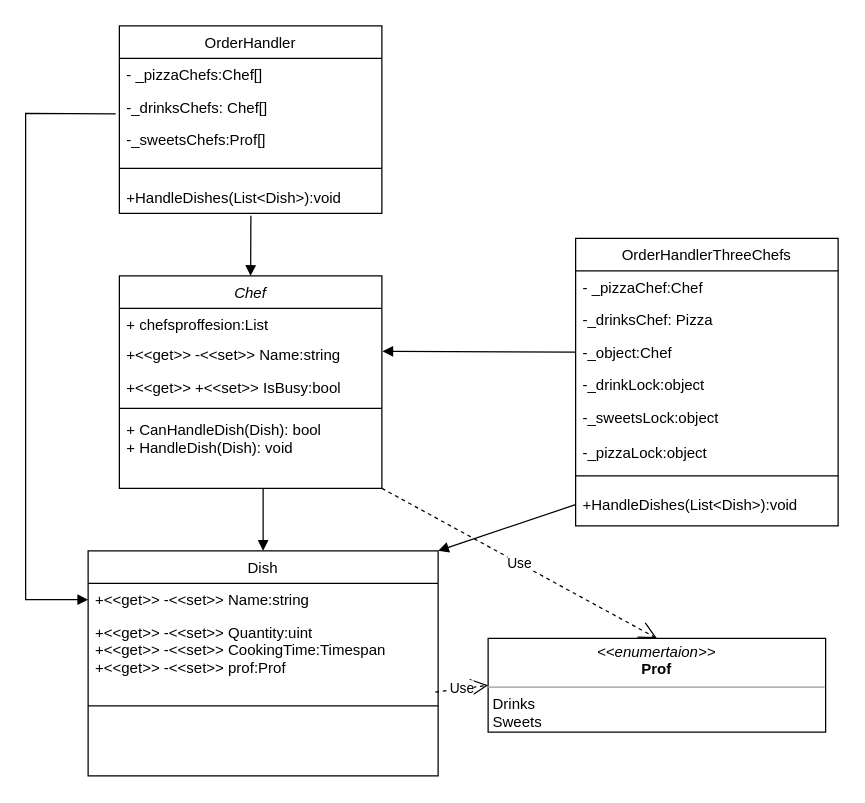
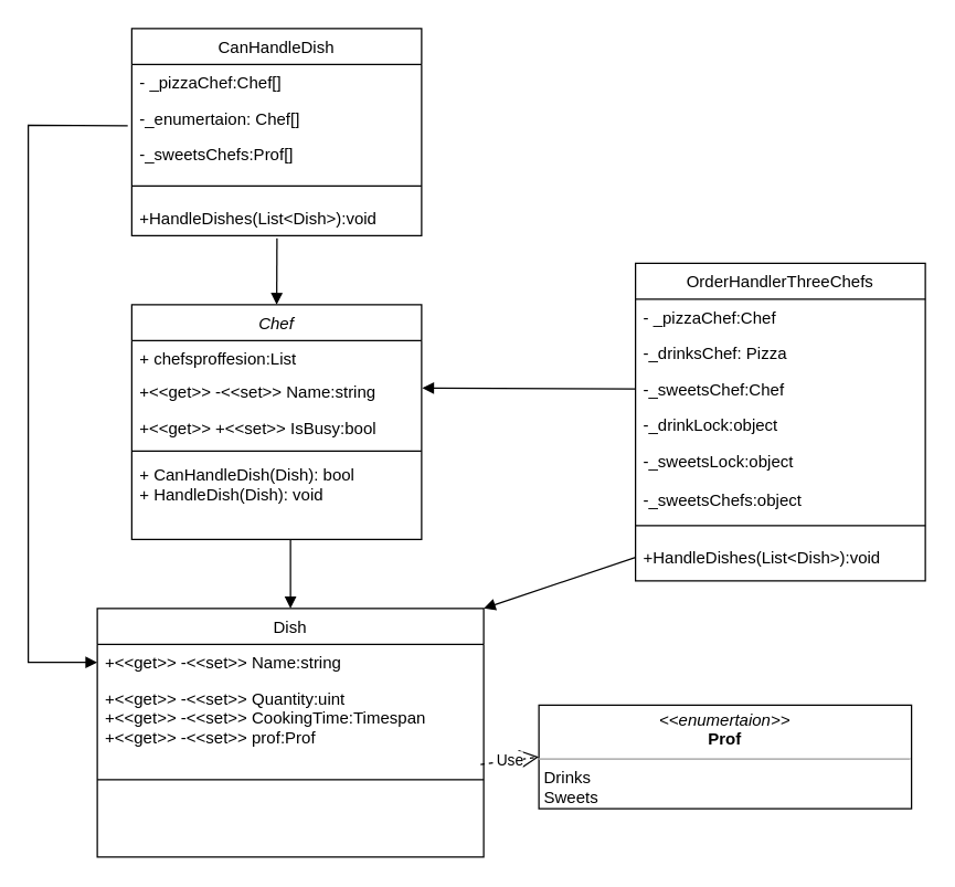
  <mxCell id="0" />
  <mxCell id="1" parent="0" />
  <mxCell id="2" value="Chef&#10;" style="swimlane;fontStyle=2;align=center;verticalAlign=top;childLayout=stackLayout;horizontal=1;startSize=26;horizontalStack=0;resizeParent=1;resizeLast=0;collapsible=1;marginBottom=0;rounded=0;shadow=0;strokeWidth=1;" parent="1" vertex="1"><mxGeometry x="95" y="220" width="210" height="170" as="geometry"><mxRectangle x="230" y="140" width="160" height="26" as="alternateBounds" /></mxGeometry></mxCell>
  <mxCell id="3" value="+ chefsproffesion:List" style="text;align=left;verticalAlign=top;spacingLeft=4;spacingRight=4;overflow=hidden;rotatable=0;points=[[0,0.5],[1,0.5]];portConstraint=eastwest;rounded=0;shadow=0;html=0;" parent="2" vertex="1"><mxGeometry y="26" width="210" height="24" as="geometry" /></mxCell>
  <mxCell id="4" value="+&lt;&lt;get&gt;&gt; -&lt;&lt;set&gt;&gt; Name:string" style="text;align=left;verticalAlign=top;spacingLeft=4;spacingRight=4;overflow=hidden;rotatable=0;points=[[0,0.5],[1,0.5]];portConstraint=eastwest;" parent="2" vertex="1"><mxGeometry y="50" width="210" height="26" as="geometry" /></mxCell>
  <mxCell id="5" value="+&lt;&lt;get&gt;&gt; +&lt;&lt;set&gt;&gt; IsBusy:bool&#10;" style="text;align=left;verticalAlign=top;spacingLeft=4;spacingRight=4;overflow=hidden;rotatable=0;points=[[0,0.5],[1,0.5]];portConstraint=eastwest;rounded=0;shadow=0;html=0;" parent="2" vertex="1"><mxGeometry y="76" width="210" height="26" as="geometry" /></mxCell>
  <mxCell id="6" value="" style="line;html=1;strokeWidth=1;align=left;verticalAlign=middle;spacingTop=-1;spacingLeft=3;spacingRight=3;rotatable=0;labelPosition=right;points=[];portConstraint=eastwest;" parent="2" vertex="1"><mxGeometry y="102" width="210" height="8" as="geometry" /></mxCell>
  <mxCell id="7" value="+ CanHandleDish(Dish): bool&#10;+ HandleDish(Dish): void&#10;" style="text;align=left;verticalAlign=top;spacingLeft=4;spacingRight=4;overflow=hidden;rotatable=0;points=[[0,0.5],[1,0.5]];portConstraint=eastwest;" parent="2" vertex="1"><mxGeometry y="110" width="210" height="50" as="geometry" /></mxCell>
  <mxCell id="8" value="Dish&#10;" style="swimlane;fontStyle=0;align=center;verticalAlign=top;childLayout=stackLayout;horizontal=1;startSize=26;horizontalStack=0;resizeParent=1;resizeLast=0;collapsible=1;marginBottom=0;rounded=0;shadow=0;strokeWidth=1;" parent="1" vertex="1"><mxGeometry x="70" y="440" width="280" height="180" as="geometry"><mxRectangle x="130" y="380" width="160" height="26" as="alternateBounds" /></mxGeometry></mxCell>
  <mxCell id="9" value="+&lt;&lt;get&gt;&gt; -&lt;&lt;set&gt;&gt; Name:string" style="text;align=left;verticalAlign=top;spacingLeft=4;spacingRight=4;overflow=hidden;rotatable=0;points=[[0,0.5],[1,0.5]];portConstraint=eastwest;" parent="8" vertex="1"><mxGeometry y="26" width="280" height="26" as="geometry" /></mxCell>
  <mxCell id="10" value="+&lt;&lt;get&gt;&gt; -&lt;&lt;set&gt;&gt; Quantity:uint&#10;+&lt;&lt;get&gt;&gt; -&lt;&lt;set&gt;&gt; CookingTime:Timespan&#10;+&lt;&lt;get&gt;&gt; -&lt;&lt;set&gt;&gt; prof:Prof" style="text;align=left;verticalAlign=top;spacingLeft=4;spacingRight=4;overflow=hidden;rotatable=0;points=[[0,0.5],[1,0.5]];portConstraint=eastwest;rounded=0;shadow=0;html=0;" parent="8" vertex="1"><mxGeometry y="52" width="280" height="68" as="geometry" /></mxCell>
  <mxCell id="11" value="" style="line;html=1;strokeWidth=1;align=left;verticalAlign=middle;spacingTop=-1;spacingLeft=3;spacingRight=3;rotatable=0;labelPosition=right;points=[];portConstraint=eastwest;" parent="8" vertex="1"><mxGeometry y="120" width="280" height="8" as="geometry" /></mxCell>
  <mxCell id="12" value="OrderHandlerThreeChefs&#10;" style="swimlane;fontStyle=0;align=center;verticalAlign=top;childLayout=stackLayout;horizontal=1;startSize=26;horizontalStack=0;resizeParent=1;resizeLast=0;collapsible=1;marginBottom=0;rounded=0;shadow=0;strokeWidth=1;" parent="1" vertex="1"><mxGeometry x="460" y="190" width="210" height="230" as="geometry"><mxRectangle x="550" y="140" width="160" height="26" as="alternateBounds" /></mxGeometry></mxCell>
  <mxCell id="13" value="- _pizzaChef:Chef" style="text;align=left;verticalAlign=top;spacingLeft=4;spacingRight=4;overflow=hidden;rotatable=0;points=[[0,0.5],[1,0.5]];portConstraint=eastwest;" parent="12" vertex="1"><mxGeometry y="26" width="210" height="26" as="geometry" /></mxCell>
  <mxCell id="14" value="-_drinksChef: Pizza" style="text;align=left;verticalAlign=top;spacingLeft=4;spacingRight=4;overflow=hidden;rotatable=0;points=[[0,0.5],[1,0.5]];portConstraint=eastwest;rounded=0;shadow=0;html=0;" parent="12" vertex="1"><mxGeometry y="52" width="210" height="26" as="geometry" /></mxCell>
- <mxCell id="15" value="-_object:Chef" style="text;align=left;verticalAlign=top;spacingLeft=4;spacingRight=4;overflow=hidden;rotatable=0;points=[[0,0.5],[1,0.5]];portConstraint=eastwest;rounded=0;shadow=0;html=0;" parent="12" vertex="1"><mxGeometry y="78" width="210" height="26" as="geometry" /></mxCell>
+ <mxCell id="15" value="-_sweetsChef:Chef" style="text;align=left;verticalAlign=top;spacingLeft=4;spacingRight=4;overflow=hidden;rotatable=0;points=[[0,0.5],[1,0.5]];portConstraint=eastwest;rounded=0;shadow=0;html=0;" parent="12" vertex="1"><mxGeometry y="78" width="210" height="26" as="geometry" /></mxCell>
  <mxCell id="16" value="-_drinkLock:object" style="text;align=left;verticalAlign=top;spacingLeft=4;spacingRight=4;overflow=hidden;rotatable=0;points=[[0,0.5],[1,0.5]];portConstraint=eastwest;rounded=0;shadow=0;html=0;" parent="12" vertex="1"><mxGeometry y="104" width="210" height="26" as="geometry" /></mxCell>
- <mxCell id="17" value="-_sweetsLock:object&#10;&#10;-_pizzaLock:object&#10;" style="text;align=left;verticalAlign=top;spacingLeft=4;spacingRight=4;overflow=hidden;rotatable=0;points=[[0,0.5],[1,0.5]];portConstraint=eastwest;rounded=0;shadow=0;html=0;" parent="12" vertex="1"><mxGeometry y="130" width="210" height="50" as="geometry" /></mxCell>
+ <mxCell id="17" value="-_sweetsLock:object&#10;&#10;-_sweetsChefs:object&#10;" style="text;align=left;verticalAlign=top;spacingLeft=4;spacingRight=4;overflow=hidden;rotatable=0;points=[[0,0.5],[1,0.5]];portConstraint=eastwest;rounded=0;shadow=0;html=0;" parent="12" vertex="1"><mxGeometry y="130" width="210" height="50" as="geometry" /></mxCell>
  <mxCell id="18" value="" style="line;html=1;strokeWidth=1;align=left;verticalAlign=middle;spacingTop=-1;spacingLeft=3;spacingRight=3;rotatable=0;labelPosition=right;points=[];portConstraint=eastwest;" parent="12" vertex="1"><mxGeometry y="180" width="210" height="20" as="geometry" /></mxCell>
  <mxCell id="19" value="+HandleDishes(List&lt;Dish&gt;):void" style="text;align=left;verticalAlign=top;spacingLeft=4;spacingRight=4;overflow=hidden;rotatable=0;points=[[0,0.5],[1,0.5]];portConstraint=eastwest;" parent="12" vertex="1"><mxGeometry y="200" width="210" height="26" as="geometry" /></mxCell>
  <mxCell id="20" value="&lt;p style=&quot;margin:0px;margin-top:4px;text-align:center;&quot;&gt;&lt;i&gt;&amp;lt;&amp;lt;enumertaion&amp;gt;&amp;gt;&lt;/i&gt;&lt;br&gt;&lt;b&gt;Prof&lt;/b&gt;&lt;/p&gt;&lt;hr size=&quot;1&quot;&gt;&lt;p style=&quot;margin:0px;margin-left:4px;&quot;&gt;Drinks&lt;/p&gt;&lt;p style=&quot;margin:0px;margin-left:4px;&quot;&gt;Sweets&lt;/p&gt;&lt;p style=&quot;margin:0px;margin-left:4px;&quot;&gt;Pizza&lt;/p&gt;&lt;hr size=&quot;1&quot;&gt;&lt;p style=&quot;margin:0px;margin-left:4px;&quot;&gt;&lt;br&gt;&lt;/p&gt;" style="verticalAlign=top;align=left;overflow=fill;fontSize=12;fontFamily=Helvetica;html=1;whiteSpace=wrap;" vertex="1" parent="1"><mxGeometry x="390" y="510" width="270" height="75" as="geometry" /></mxCell>
  <mxCell id="21" value="Use" style="endArrow=open;endSize=12;dashed=1;html=1;rounded=0;exitX=0.992;exitY=0.897;exitDx=0;exitDy=0;exitPerimeter=0;entryX=0;entryY=0.5;entryDx=0;entryDy=0;" edge="1" parent="1" source="10" target="20"><mxGeometry width="160" relative="1" as="geometry"><mxPoint x="310" y="400" as="sourcePoint" /><mxPoint x="470" y="400" as="targetPoint" /></mxGeometry></mxCell>
  <mxCell id="22" value="" style="endArrow=block;startArrow=none;endFill=1;startFill=0;html=1;rounded=0;entryX=0.5;entryY=0;entryDx=0;entryDy=0;" edge="1" parent="1" target="8"><mxGeometry width="160" relative="1" as="geometry"><mxPoint x="210" y="390" as="sourcePoint" /><mxPoint x="240" y="420" as="targetPoint" /><Array as="points" /></mxGeometry></mxCell>
  <mxCell id="23" value="" style="endArrow=block;startArrow=none;endFill=1;startFill=0;html=1;rounded=0;entryX=1.002;entryY=0.397;entryDx=0;entryDy=0;exitX=0;exitY=0.5;exitDx=0;exitDy=0;entryPerimeter=0;" edge="1" parent="1" source="15" target="4"><mxGeometry width="160" relative="1" as="geometry"><mxPoint x="440" y="281" as="sourcePoint" /><mxPoint x="200" y="460" as="targetPoint" /><Array as="points" /></mxGeometry></mxCell>
- <mxCell id="24" value="Use" style="endArrow=open;endSize=12;dashed=1;html=1;rounded=0;entryX=0.5;entryY=0;entryDx=0;entryDy=0;exitX=1;exitY=1;exitDx=0;exitDy=0;" edge="1" parent="1" source="2" target="20"><mxGeometry width="160" relative="1" as="geometry"><mxPoint x="170" y="430" as="sourcePoint" /><mxPoint x="330" y="430" as="targetPoint" /></mxGeometry></mxCell>
  <mxCell id="25" value="" style="endArrow=block;startArrow=none;endFill=1;startFill=0;html=1;rounded=0;entryX=1;entryY=0;entryDx=0;entryDy=0;exitX=0;exitY=0.5;exitDx=0;exitDy=0;" edge="1" parent="1" source="19" target="8"><mxGeometry width="160" relative="1" as="geometry"><mxPoint x="210" y="376" as="sourcePoint" /><mxPoint x="210" y="470" as="targetPoint" /><Array as="points" /></mxGeometry></mxCell>
- <mxCell id="26" value="OrderHandler&#10;" style="swimlane;fontStyle=0;align=center;verticalAlign=top;childLayout=stackLayout;horizontal=1;startSize=26;horizontalStack=0;resizeParent=1;resizeLast=0;collapsible=1;marginBottom=0;rounded=0;shadow=0;strokeWidth=1;" vertex="1" parent="1"><mxGeometry x="95" y="20" width="210" height="150" as="geometry"><mxRectangle x="550" y="140" width="160" height="26" as="alternateBounds" /></mxGeometry></mxCell>
- <mxCell id="27" value="- _pizzaChefs:Chef[]" style="text;align=left;verticalAlign=top;spacingLeft=4;spacingRight=4;overflow=hidden;rotatable=0;points=[[0,0.5],[1,0.5]];portConstraint=eastwest;" vertex="1" parent="26"><mxGeometry y="26" width="210" height="26" as="geometry" /></mxCell>
- <mxCell id="28" value="-_drinksChefs: Chef[]" style="text;align=left;verticalAlign=top;spacingLeft=4;spacingRight=4;overflow=hidden;rotatable=0;points=[[0,0.5],[1,0.5]];portConstraint=eastwest;rounded=0;shadow=0;html=0;" vertex="1" parent="26"><mxGeometry y="52" width="210" height="26" as="geometry" /></mxCell>
+ <mxCell id="26" value="CanHandleDish&#10;" style="swimlane;fontStyle=0;align=center;verticalAlign=top;childLayout=stackLayout;horizontal=1;startSize=26;horizontalStack=0;resizeParent=1;resizeLast=0;collapsible=1;marginBottom=0;rounded=0;shadow=0;strokeWidth=1;" vertex="1" parent="1"><mxGeometry x="95" y="20" width="210" height="150" as="geometry"><mxRectangle x="550" y="140" width="160" height="26" as="alternateBounds" /></mxGeometry></mxCell>
+ <mxCell id="27" value="- _pizzaChef:Chef[]" style="text;align=left;verticalAlign=top;spacingLeft=4;spacingRight=4;overflow=hidden;rotatable=0;points=[[0,0.5],[1,0.5]];portConstraint=eastwest;" vertex="1" parent="26"><mxGeometry y="26" width="210" height="26" as="geometry" /></mxCell>
+ <mxCell id="28" value="-_enumertaion: Chef[]" style="text;align=left;verticalAlign=top;spacingLeft=4;spacingRight=4;overflow=hidden;rotatable=0;points=[[0,0.5],[1,0.5]];portConstraint=eastwest;rounded=0;shadow=0;html=0;" vertex="1" parent="26"><mxGeometry y="52" width="210" height="26" as="geometry" /></mxCell>
  <mxCell id="29" value="-_sweetsChefs:Prof[]" style="text;align=left;verticalAlign=top;spacingLeft=4;spacingRight=4;overflow=hidden;rotatable=0;points=[[0,0.5],[1,0.5]];portConstraint=eastwest;rounded=0;shadow=0;html=0;" vertex="1" parent="26"><mxGeometry y="78" width="210" height="26" as="geometry" /></mxCell>
  <mxCell id="30" value="" style="line;html=1;strokeWidth=1;align=left;verticalAlign=middle;spacingTop=-1;spacingLeft=3;spacingRight=3;rotatable=0;labelPosition=right;points=[];portConstraint=eastwest;" vertex="1" parent="26"><mxGeometry y="104" width="210" height="20" as="geometry" /></mxCell>
  <mxCell id="31" value="+HandleDishes(List&lt;Dish&gt;):void" style="text;align=left;verticalAlign=top;spacingLeft=4;spacingRight=4;overflow=hidden;rotatable=0;points=[[0,0.5],[1,0.5]];portConstraint=eastwest;" vertex="1" parent="26"><mxGeometry y="124" width="210" height="26" as="geometry" /></mxCell>
  <mxCell id="32" value="" style="endArrow=block;startArrow=none;endFill=1;startFill=0;html=1;rounded=0;entryX=0.5;entryY=0;entryDx=0;entryDy=0;exitX=0.501;exitY=1.07;exitDx=0;exitDy=0;exitPerimeter=0;" edge="1" parent="1" source="31" target="2"><mxGeometry width="160" relative="1" as="geometry"><mxPoint x="425" y="191" as="sourcePoint" /><mxPoint x="270" y="190" as="targetPoint" /><Array as="points" /></mxGeometry></mxCell>
  <mxCell id="33" value="" style="endArrow=block;startArrow=none;endFill=1;startFill=0;html=1;rounded=0;exitX=-0.014;exitY=-0.295;exitDx=0;exitDy=0;exitPerimeter=0;entryX=0;entryY=0.5;entryDx=0;entryDy=0;" edge="1" parent="1" source="29" target="9"><mxGeometry width="160" relative="1" as="geometry"><mxPoint x="220" y="400" as="sourcePoint" /><mxPoint x="20" y="460" as="targetPoint" /><Array as="points"><mxPoint x="20" y="90" /><mxPoint x="20" y="420" /><mxPoint x="20" y="479" /></Array></mxGeometry></mxCell>
